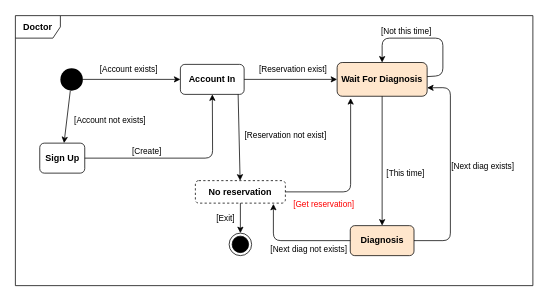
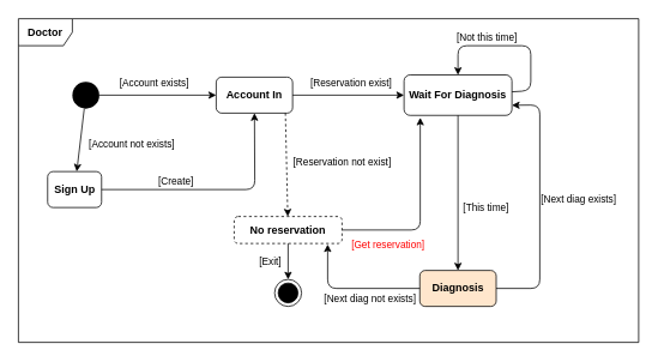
  <mxCell id="0" />
  <mxCell id="1" parent="0" />
  <mxCell id="2" value="&lt;b&gt;Doctor&lt;/b&gt;" style="shape=umlFrame;whiteSpace=wrap;html=1;" parent="1" vertex="1"><mxGeometry x="20" y="20" width="690" height="360" as="geometry" /></mxCell>
  <mxCell id="3" value="" style="ellipse;fillColor=#000000;strokeColor=none;" parent="1" vertex="1"><mxGeometry x="80" y="90" width="30" height="30" as="geometry" /></mxCell>
  <mxCell id="4" value="Sign Up" style="rounded=1;whiteSpace=wrap;html=1;fontStyle=1" parent="1" vertex="1"><mxGeometry x="52.5" y="190" width="60" height="40" as="geometry" /></mxCell>
  <mxCell id="5" value="" style="endArrow=classic;html=1;" parent="1" source="3" target="4" edge="1"><mxGeometry width="50" height="50" relative="1" as="geometry"><mxPoint x="320" y="190" as="sourcePoint" /><mxPoint x="370" y="140" as="targetPoint" /></mxGeometry></mxCell>
  <mxCell id="6" value="[Account not exists]" style="edgeLabel;html=1;align=center;verticalAlign=middle;resizable=0;points=[];" parent="5" vertex="1" connectable="0"><mxGeometry x="-0.314" relative="1" as="geometry"><mxPoint x="55" y="16" as="offset" /></mxGeometry></mxCell>
  <mxCell id="7" value="Account In" style="rounded=1;whiteSpace=wrap;html=1;fontStyle=1" parent="1" vertex="1"><mxGeometry x="240" y="85" width="85" height="40" as="geometry" /></mxCell>
  <mxCell id="8" value="" style="endArrow=classic;html=1;" parent="1" source="3" target="7" edge="1"><mxGeometry width="50" height="50" relative="1" as="geometry"><mxPoint x="105" y="130" as="sourcePoint" /><mxPoint x="105" y="200" as="targetPoint" /></mxGeometry></mxCell>
  <mxCell id="9" value="[Account exists]" style="edgeLabel;html=1;align=center;verticalAlign=middle;resizable=0;points=[];" parent="8" vertex="1" connectable="0"><mxGeometry x="-0.314" relative="1" as="geometry"><mxPoint x="15" y="-15" as="offset" /></mxGeometry></mxCell>
  <mxCell id="10" value="" style="endArrow=classic;html=1;" parent="1" source="4" target="7" edge="1"><mxGeometry width="50" height="50" relative="1" as="geometry"><mxPoint x="283" y="200" as="sourcePoint" /><mxPoint x="105" y="200" as="targetPoint" /><Array as="points"><mxPoint x="283" y="210" /></Array></mxGeometry></mxCell>
  <mxCell id="11" value="[Create]" style="edgeLabel;html=1;align=center;verticalAlign=middle;resizable=0;points=[];" parent="10" vertex="1" connectable="0"><mxGeometry x="-0.314" relative="1" as="geometry"><mxPoint x="-6.5" y="-10" as="offset" /></mxGeometry></mxCell>
  <mxCell id="12" value="" style="endArrow=classic;html=1;" parent="1" source="7" target="17" edge="1"><mxGeometry width="50" height="50" relative="1" as="geometry"><mxPoint x="390" y="100" as="sourcePoint" /><mxPoint x="460" y="105" as="targetPoint" /></mxGeometry></mxCell>
  <mxCell id="13" value="[Reservation exist]" style="edgeLabel;html=1;align=center;verticalAlign=middle;resizable=0;points=[];" parent="12" vertex="1" connectable="0"><mxGeometry x="0.274" y="-3" relative="1" as="geometry"><mxPoint x="-14.96" y="-18" as="offset" /></mxGeometry></mxCell>
- <mxCell id="14" value="" style="endArrow=classic;html=1;exitX=0.906;exitY=1;exitDx=0;exitDy=0;exitPerimeter=0;" parent="1" source="7" target="16" edge="1"><mxGeometry width="50" height="50" relative="1" as="geometry"><mxPoint x="400" y="220" as="sourcePoint" /><mxPoint x="340" y="230" as="targetPoint" /></mxGeometry></mxCell>
+ <mxCell id="14" value="" style="endArrow=classic;html=1;exitX=0.906;exitY=1;exitDx=0;exitDy=0;exitPerimeter=0;dashed=1;" parent="1" source="7" target="16" edge="1"><mxGeometry width="50" height="50" relative="1" as="geometry"><mxPoint x="400" y="220" as="sourcePoint" /><mxPoint x="340" y="230" as="targetPoint" /></mxGeometry></mxCell>
  <mxCell id="15" value="[Reservation not exist]" style="edgeLabel;html=1;align=center;verticalAlign=middle;resizable=0;points=[];" parent="14" vertex="1" connectable="0"><mxGeometry x="0.274" y="-3" relative="1" as="geometry"><mxPoint x="64.31" y="-18.05" as="offset" /></mxGeometry></mxCell>
  <mxCell id="16" value="&lt;b&gt;No reservation&lt;/b&gt;" style="rounded=1;whiteSpace=wrap;html=1;dashed=1;" parent="1" vertex="1"><mxGeometry x="260" y="240" width="120" height="30" as="geometry" /></mxCell>
- <mxCell id="17" value="&lt;b&gt;Wait For Diagnosis&lt;/b&gt;" style="rounded=1;whiteSpace=wrap;html=1;fillColor=#ffe6cc;" parent="1" vertex="1"><mxGeometry x="449" y="82.5" width="120" height="45" as="geometry" /></mxCell>
+ <mxCell id="17" value="&lt;b&gt;Wait For Diagnosis&lt;/b&gt;" style="rounded=1;whiteSpace=wrap;html=1;" parent="1" vertex="1"><mxGeometry x="449" y="82.5" width="120" height="45" as="geometry" /></mxCell>
  <mxCell id="18" value="" style="endArrow=classic;html=1;entryX=0.5;entryY=0;entryDx=0;entryDy=0;" parent="1" source="17" target="26" edge="1"><mxGeometry width="50" height="50" relative="1" as="geometry"><mxPoint x="520" y="209.227" as="sourcePoint" /><mxPoint x="510" y="230" as="targetPoint" /></mxGeometry></mxCell>
  <mxCell id="19" value="[This time]" style="edgeLabel;html=1;align=center;verticalAlign=middle;resizable=0;points=[];" parent="18" vertex="1" connectable="0"><mxGeometry x="0.274" y="-3" relative="1" as="geometry"><mxPoint x="33" y="-8" as="offset" /></mxGeometry></mxCell>
  <mxCell id="20" value="" style="endArrow=classic;html=1;entryX=0.5;entryY=0;entryDx=0;entryDy=0;" parent="1" source="17" target="17" edge="1"><mxGeometry width="50" height="50" relative="1" as="geometry"><mxPoint x="690" y="100" as="sourcePoint" /><mxPoint x="610" y="30" as="targetPoint" /><Array as="points"><mxPoint x="590" y="100" /><mxPoint x="590" y="50" /><mxPoint x="509" y="50" /></Array></mxGeometry></mxCell>
  <mxCell id="21" value="[Not this time]" style="edgeLabel;html=1;align=center;verticalAlign=middle;resizable=0;points=[];" parent="20" vertex="1" connectable="0"><mxGeometry x="0.274" y="-3" relative="1" as="geometry"><mxPoint x="-2.04" y="-7" as="offset" /></mxGeometry></mxCell>
  <mxCell id="22" value="" style="endArrow=classic;html=1;entryX=0.15;entryY=1.056;entryDx=0;entryDy=0;entryPerimeter=0;" parent="1" source="16" target="17" edge="1"><mxGeometry width="50" height="50" relative="1" as="geometry"><mxPoint x="327.01" y="135" as="sourcePoint" /><mxPoint x="470" y="255" as="targetPoint" /><Array as="points"><mxPoint x="467" y="255" /></Array></mxGeometry></mxCell>
  <mxCell id="23" value="[Get reservation]" style="edgeLabel;html=1;align=center;verticalAlign=middle;resizable=0;points=[];fontColor=#FF0000;" parent="22" vertex="1" connectable="0"><mxGeometry x="-0.764" y="4" relative="1" as="geometry"><mxPoint x="25" y="19" as="offset" /></mxGeometry></mxCell>
  <mxCell id="24" value="[Exit]" style="endArrow=classic;html=1;entryX=0.5;entryY=0;entryDx=0;entryDy=0;" parent="1" source="16" target="25" edge="1"><mxGeometry y="-20" width="50" height="50" relative="1" as="geometry"><mxPoint x="290" y="190" as="sourcePoint" /><mxPoint x="320" y="330" as="targetPoint" /><mxPoint as="offset" /></mxGeometry></mxCell>
  <mxCell id="25" value="" style="ellipse;html=1;shape=endState;fillColor=#000000;strokeColor=#000000;" parent="1" vertex="1"><mxGeometry x="305" y="310" width="30" height="30" as="geometry" /></mxCell>
  <mxCell id="26" value="Diagnosis" style="rounded=1;whiteSpace=wrap;html=1;fontStyle=1;fillColor=#ffe6cc;" parent="1" vertex="1"><mxGeometry x="466.5" y="300" width="85" height="40" as="geometry" /></mxCell>
  <mxCell id="27" value="" style="endArrow=classic;html=1;entryX=0.867;entryY=1.033;entryDx=0;entryDy=0;entryPerimeter=0;" parent="1" source="26" target="16" edge="1"><mxGeometry width="50" height="50" relative="1" as="geometry"><mxPoint x="519" y="137.5" as="sourcePoint" /><mxPoint x="519" y="310" as="targetPoint" /><Array as="points"><mxPoint x="364" y="320" /></Array></mxGeometry></mxCell>
  <mxCell id="28" value="[Next diag not exists]" style="edgeLabel;html=1;align=center;verticalAlign=middle;resizable=0;points=[];" parent="27" vertex="1" connectable="0"><mxGeometry x="0.274" y="-3" relative="1" as="geometry"><mxPoint x="40.5" y="13" as="offset" /></mxGeometry></mxCell>
  <mxCell id="29" value="" style="endArrow=classic;html=1;entryX=1;entryY=0.75;entryDx=0;entryDy=0;" parent="1" source="26" target="17" edge="1"><mxGeometry width="50" height="50" relative="1" as="geometry"><mxPoint x="630" y="240" as="sourcePoint" /><mxPoint x="519" y="310" as="targetPoint" /><Array as="points"><mxPoint x="600" y="320" /><mxPoint x="600" y="116" /></Array></mxGeometry></mxCell>
  <mxCell id="30" value="[Next diag exists]" style="edgeLabel;html=1;align=center;verticalAlign=middle;resizable=0;points=[];" parent="29" vertex="1" connectable="0"><mxGeometry x="0.274" y="-3" relative="1" as="geometry"><mxPoint x="39" y="32.5" as="offset" /></mxGeometry></mxCell>
